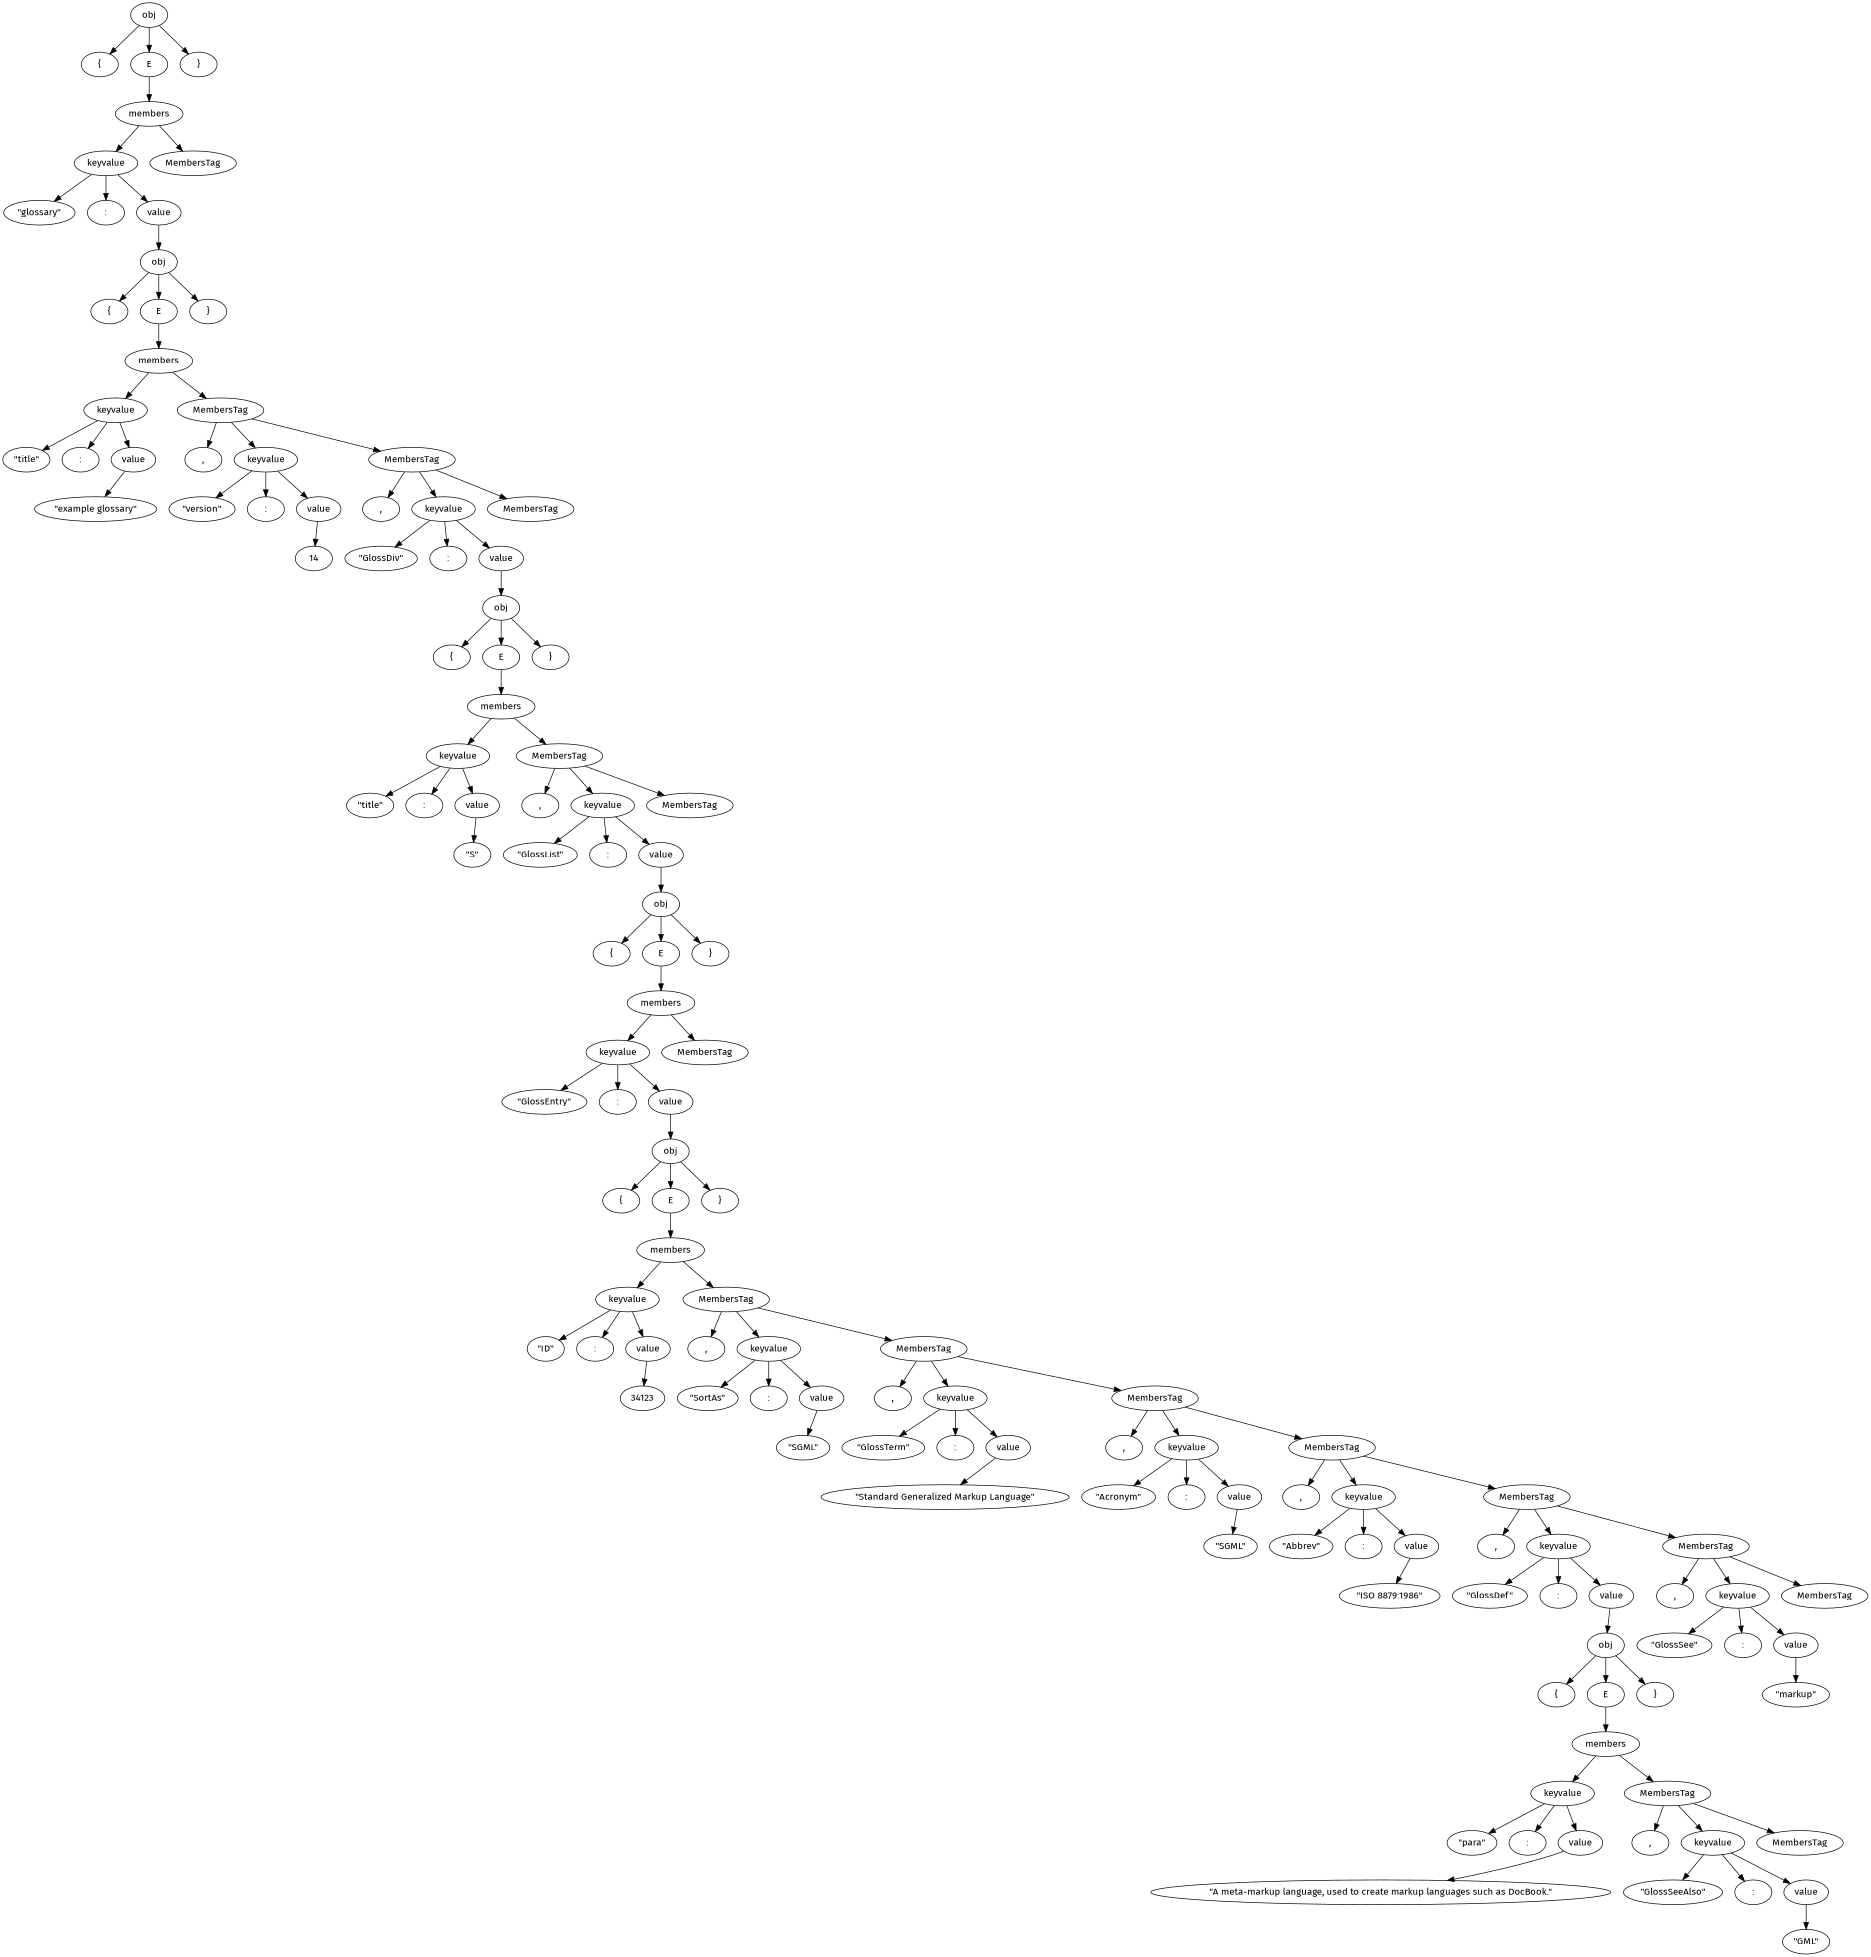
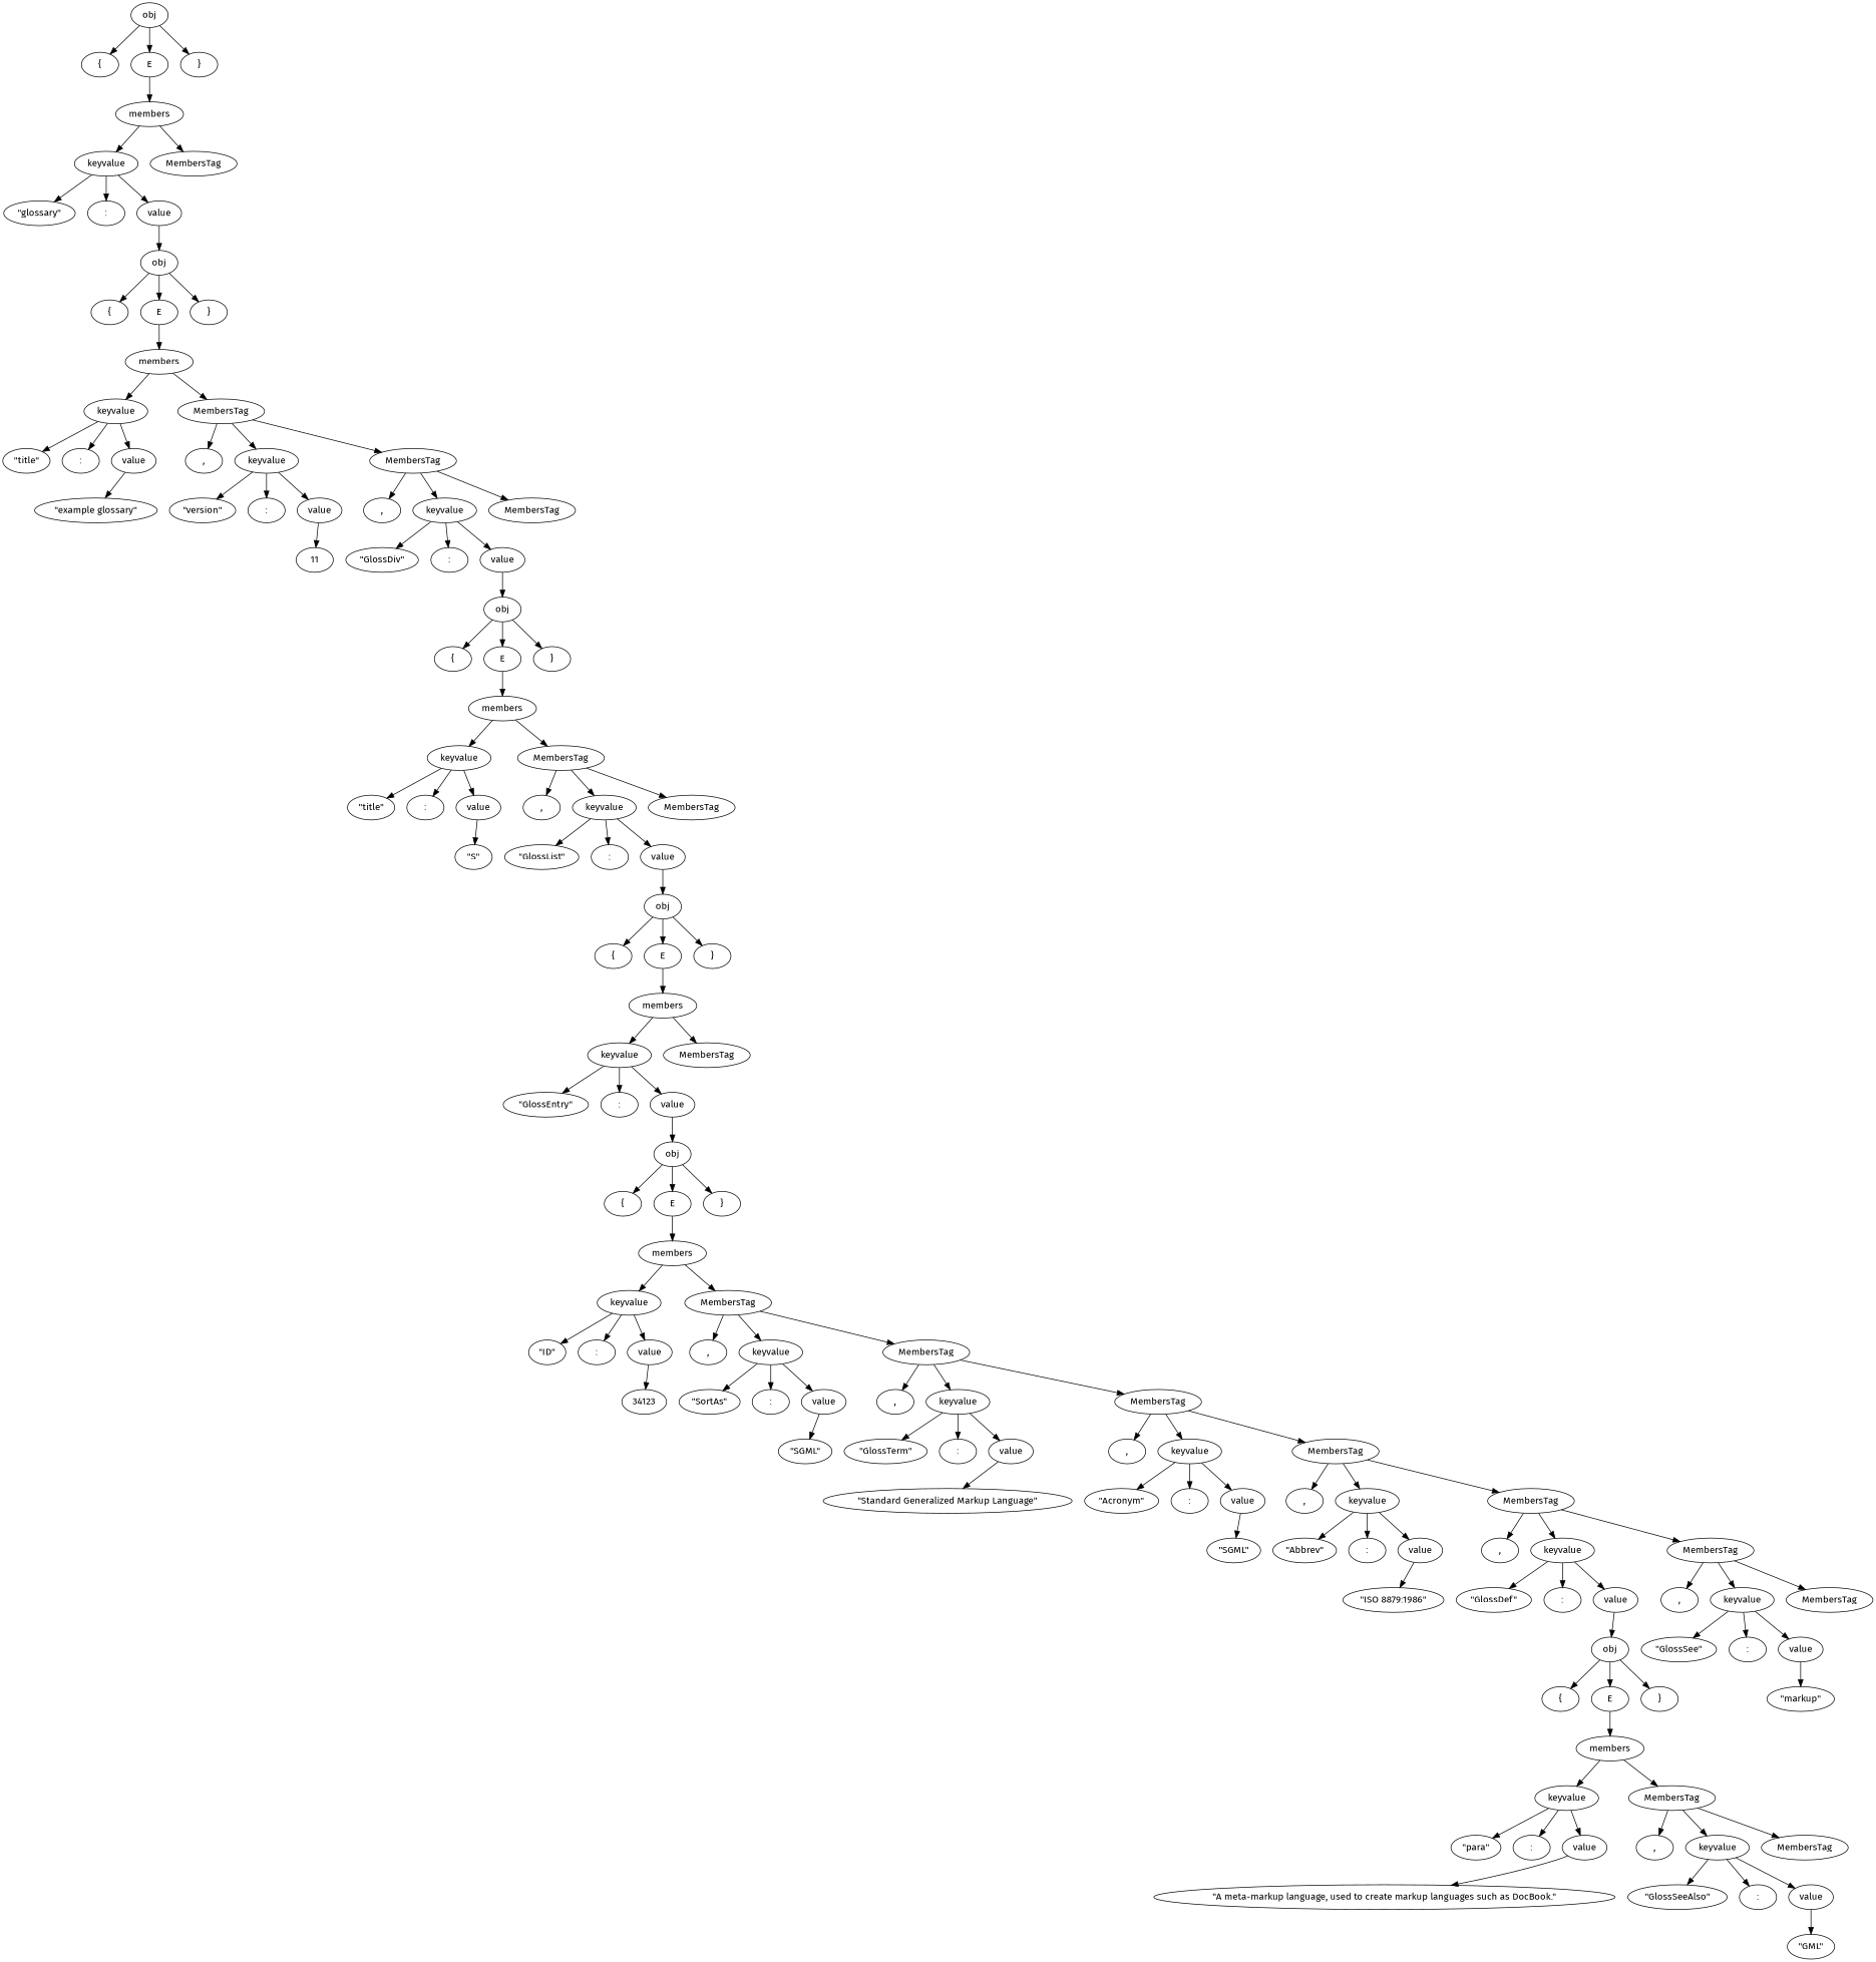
  digraph {
    fontname="Fira Sans"
    node [fontname="Fira Sans"]
    edge [fontname="Fira Sans"]
    n1 [label=obj]
    n2 [label="{"]
    n3 [label=E]
    n4 [label="}"]
    n5 [label=members]
    n6 [label=keyvalue]
    n7 [label=MembersTag]
    n8 [label="\"glossary\""]
    n9 [label=":"]
    n10 [label=value]
    n11 [label=obj]
    n12 [label="{"]
    n13 [label=E]
    n14 [label="}"]
    n15 [label=members]
    n16 [label=keyvalue]
    n17 [label=MembersTag]
    n18 [label="\"title\""]
    n19 [label=":"]
    n20 [label=value]
    n21 [label="\"example glossary\""]
    n22 [label=","]
    n23 [label=keyvalue]
    n24 [label=MembersTag]
    n25 [label="\"version\""]
    n26 [label=":"]
    n27 [label=value]
-   n28 [label=14]
+   n28 [label=11]
    n29 [label=","]
    n30 [label=keyvalue]
    n31 [label=MembersTag]
    n32 [label="\"GlossDiv\""]
    n33 [label=":"]
    n34 [label=value]
    n35 [label=obj]
    n36 [label="{"]
    n37 [label=E]
    n38 [label="}"]
    n39 [label=members]
    n40 [label=keyvalue]
    n41 [label=MembersTag]
    n42 [label="\"title\""]
    n43 [label=":"]
    n44 [label=value]
    n45 [label="\"S\""]
    n46 [label=","]
    n47 [label=keyvalue]
    n48 [label=MembersTag]
    n49 [label="\"GlossList\""]
    n50 [label=":"]
    n51 [label=value]
    n52 [label=obj]
    n53 [label="{"]
    n54 [label=E]
    n55 [label="}"]
    n56 [label=members]
    n57 [label=keyvalue]
    n58 [label=MembersTag]
    n59 [label="\"GlossEntry\""]
    n60 [label=":"]
    n61 [label=value]
    n62 [label=obj]
    n63 [label="{"]
    n64 [label=E]
    n65 [label="}"]
    n66 [label=members]
    n67 [label=keyvalue]
    n68 [label=MembersTag]
    n69 [label="\"ID\""]
    n70 [label=":"]
    n71 [label=value]
    n72 [label=34123]
    n73 [label=","]
    n74 [label=keyvalue]
    n75 [label=MembersTag]
    n76 [label="\"SortAs\""]
    n77 [label=":"]
    n78 [label=value]
    n79 [label="\"SGML\""]
    n80 [label=","]
    n81 [label=keyvalue]
    n82 [label=MembersTag]
    n83 [label="\"GlossTerm\""]
    n84 [label=":"]
    n85 [label=value]
    n86 [label="\"Standard Generalized Markup Language\""]
    n87 [label=","]
    n88 [label=keyvalue]
    n89 [label=MembersTag]
    n90 [label="\"Acronym\""]
    n91 [label=":"]
    n92 [label=value]
    n93 [label="\"SGML\""]
    n94 [label=","]
    n95 [label=keyvalue]
    n96 [label=MembersTag]
    n97 [label="\"Abbrev\""]
    n98 [label=":"]
    n99 [label=value]
    n100 [label="\"ISO 8879:1986\""]
    n101 [label=","]
    n102 [label=keyvalue]
    n103 [label=MembersTag]
    n104 [label="\"GlossDef\""]
    n105 [label=":"]
    n106 [label=value]
    n107 [label=obj]
    n108 [label="{"]
    n109 [label=E]
    n110 [label="}"]
    n111 [label=members]
    n112 [label=keyvalue]
    n113 [label=MembersTag]
    n114 [label="\"para\""]
    n115 [label=":"]
    n116 [label=value]
    n117 [label="\"A meta-markup language, used to create markup languages such as DocBook.\""]
    n118 [label=","]
    n119 [label=keyvalue]
    n120 [label=MembersTag]
    n121 [label="\"GlossSeeAlso\""]
    n122 [label=":"]
    n123 [label=value]
    n124 [label="\"GML\""]
    n125 [label=","]
    n126 [label=keyvalue]
    n127 [label=MembersTag]
    n128 [label="\"GlossSee\""]
    n129 [label=":"]
    n130 [label=value]
    n131 [label="\"markup\""]
    n1 -> n2
    n1 -> n3
    n1 -> n4
    n3 -> n5
    n5 -> n6
    n5 -> n7
    n6 -> n8
    n6 -> n9
    n6 -> n10
    n10 -> n11
    n11 -> n12
    n11 -> n13
    n11 -> n14
    n13 -> n15
    n15 -> n16
    n15 -> n17
    n16 -> n18
    n16 -> n19
    n16 -> n20
    n17 -> n22
    n17 -> n23
    n17 -> n24
    n20 -> n21
    n23 -> n25
    n23 -> n26
    n23 -> n27
    n24 -> n29
    n24 -> n30
    n24 -> n31
    n27 -> n28
    n30 -> n32
    n30 -> n33
    n30 -> n34
    n34 -> n35
    n35 -> n36
    n35 -> n37
    n35 -> n38
    n37 -> n39
    n39 -> n40
    n39 -> n41
    n40 -> n42
    n40 -> n43
    n40 -> n44
    n41 -> n46
    n41 -> n47
    n41 -> n48
    n44 -> n45
    n47 -> n49
    n47 -> n50
    n47 -> n51
    n51 -> n52
    n52 -> n53
    n52 -> n54
    n52 -> n55
    n54 -> n56
    n56 -> n57
    n56 -> n58
    n57 -> n59
    n57 -> n60
    n57 -> n61
    n61 -> n62
    n62 -> n63
    n62 -> n64
    n62 -> n65
    n64 -> n66
    n66 -> n67
    n66 -> n68
    n67 -> n69
    n67 -> n70
    n67 -> n71
    n68 -> n73
    n68 -> n74
    n68 -> n75
    n71 -> n72
    n74 -> n76
    n74 -> n77
    n74 -> n78
    n75 -> n80
    n75 -> n81
    n75 -> n82
    n78 -> n79
    n81 -> n83
    n81 -> n84
    n81 -> n85
    n82 -> n87
    n82 -> n88
    n82 -> n89
    n85 -> n86
    n88 -> n90
    n88 -> n91
    n88 -> n92
    n89 -> n94
    n89 -> n95
    n89 -> n96
    n92 -> n93
    n95 -> n97
    n95 -> n98
    n95 -> n99
    n96 -> n101
    n96 -> n102
    n96 -> n103
    n99 -> n100
    n102 -> n104
    n102 -> n105
    n102 -> n106
    n103 -> n125
    n103 -> n126
    n103 -> n127
    n106 -> n107
    n107 -> n108
    n107 -> n109
    n107 -> n110
    n109 -> n111
    n111 -> n112
    n111 -> n113
    n112 -> n114
    n112 -> n115
    n112 -> n116
    n113 -> n118
    n113 -> n119
    n113 -> n120
    n116 -> n117
    n119 -> n121
    n119 -> n122
    n119 -> n123
    n123 -> n124
    n126 -> n128
    n126 -> n129
    n126 -> n130
    n130 -> n131
  }
